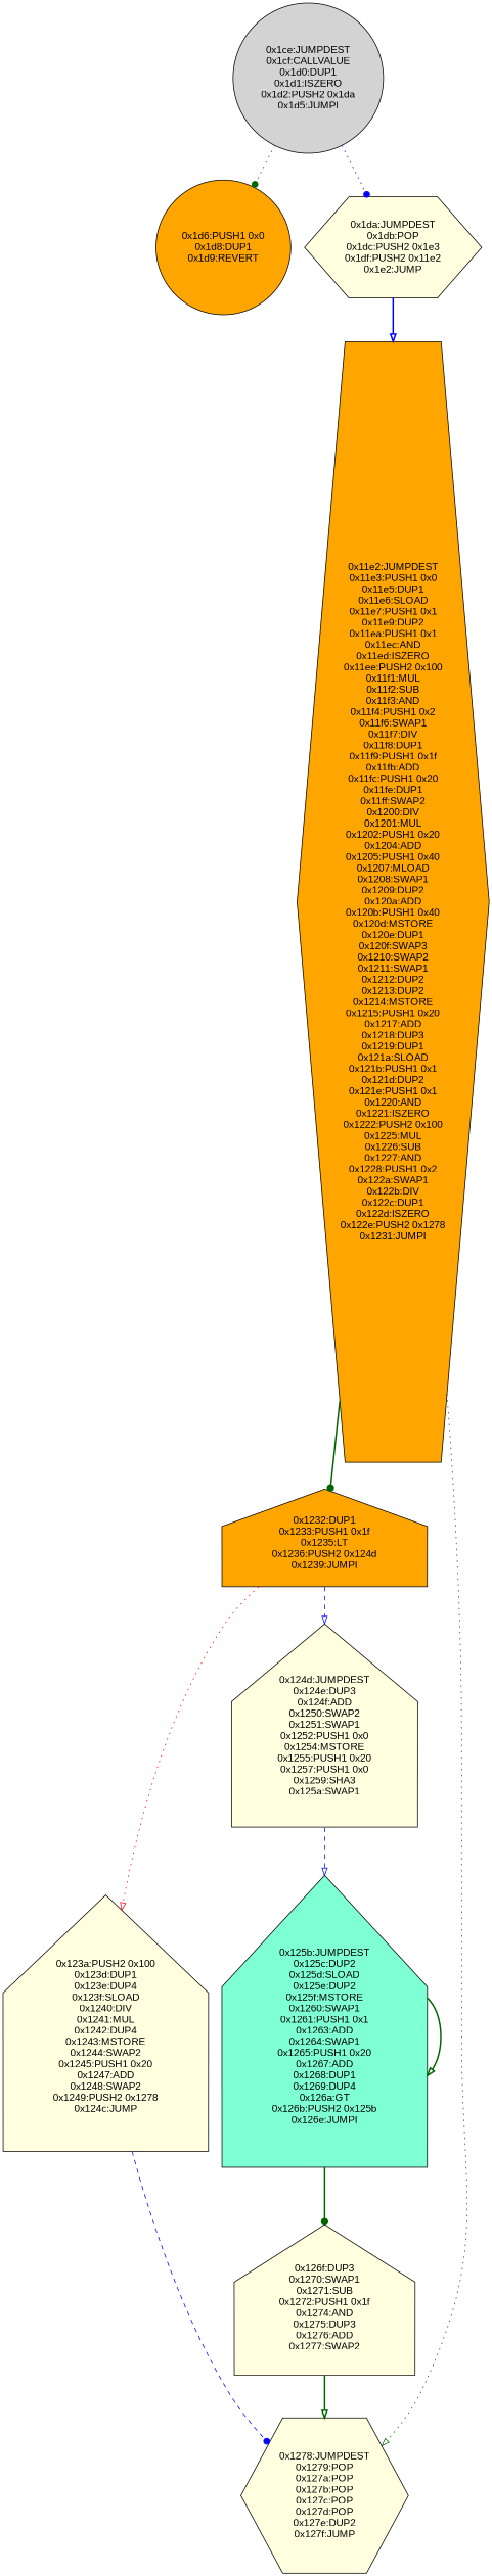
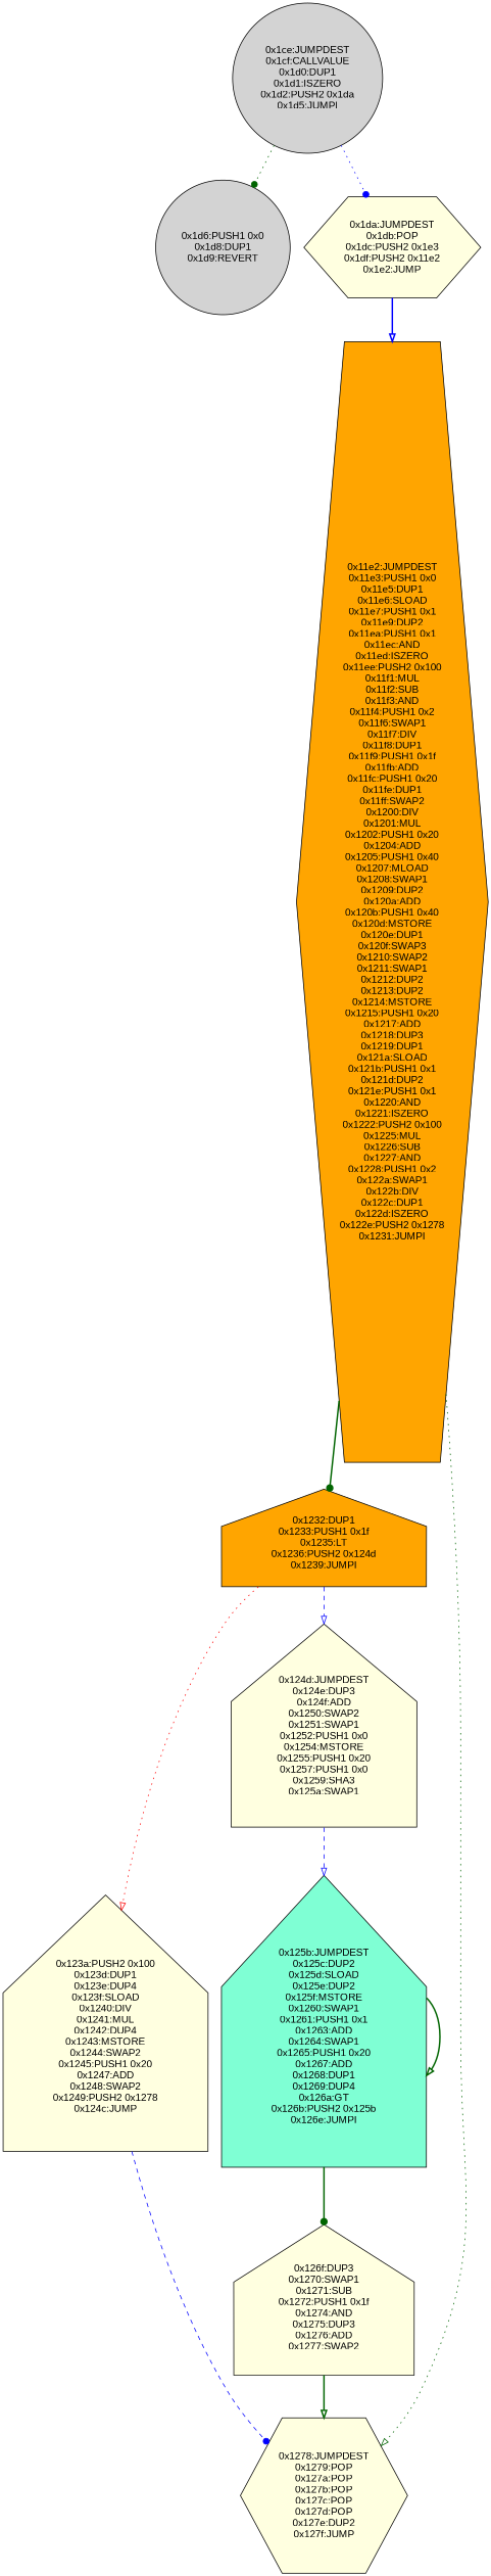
  digraph {
    fontname="Liberation Sans"
    node [style=filled fillcolor=lightyellow shape=house fontname="Liberation Sans"]
    edge [color=darkgreen style=bold arrowhead=onormal fontname="Liberation Sans"]
    n1 [label="0x1ce:JUMPDEST\n0x1cf:CALLVALUE\n0x1d0:DUP1\n0x1d1:ISZERO\n0x1d2:PUSH2 0x1da\n0x1d5:JUMPI" fillcolor=lightgrey shape=circle]
-   n2 [label="0x1d6:PUSH1 0x0\n0x1d8:DUP1\n0x1d9:REVERT" fillcolor=orange shape=circle]
+   n2 [label="0x1d6:PUSH1 0x0\n0x1d8:DUP1\n0x1d9:REVERT" fillcolor=lightgrey shape=circle]
    n3 [label="0x1da:JUMPDEST\n0x1db:POP\n0x1dc:PUSH2 0x1e3\n0x1df:PUSH2 0x11e2\n0x1e2:JUMP" shape=hexagon]
    n4 [label="0x11e2:JUMPDEST\n0x11e3:PUSH1 0x0\n0x11e5:DUP1\n0x11e6:SLOAD\n0x11e7:PUSH1 0x1\n0x11e9:DUP2\n0x11ea:PUSH1 0x1\n0x11ec:AND\n0x11ed:ISZERO\n0x11ee:PUSH2 0x100\n0x11f1:MUL\n0x11f2:SUB\n0x11f3:AND\n0x11f4:PUSH1 0x2\n0x11f6:SWAP1\n0x11f7:DIV\n0x11f8:DUP1\n0x11f9:PUSH1 0x1f\n0x11fb:ADD\n0x11fc:PUSH1 0x20\n0x11fe:DUP1\n0x11ff:SWAP2\n0x1200:DIV\n0x1201:MUL\n0x1202:PUSH1 0x20\n0x1204:ADD\n0x1205:PUSH1 0x40\n0x1207:MLOAD\n0x1208:SWAP1\n0x1209:DUP2\n0x120a:ADD\n0x120b:PUSH1 0x40\n0x120d:MSTORE\n0x120e:DUP1\n0x120f:SWAP3\n0x1210:SWAP2\n0x1211:SWAP1\n0x1212:DUP2\n0x1213:DUP2\n0x1214:MSTORE\n0x1215:PUSH1 0x20\n0x1217:ADD\n0x1218:DUP3\n0x1219:DUP1\n0x121a:SLOAD\n0x121b:PUSH1 0x1\n0x121d:DUP2\n0x121e:PUSH1 0x1\n0x1220:AND\n0x1221:ISZERO\n0x1222:PUSH2 0x100\n0x1225:MUL\n0x1226:SUB\n0x1227:AND\n0x1228:PUSH1 0x2\n0x122a:SWAP1\n0x122b:DIV\n0x122c:DUP1\n0x122d:ISZERO\n0x122e:PUSH2 0x1278\n0x1231:JUMPI" fillcolor=orange shape=hexagon]
    n5 [label="0x1232:DUP1\n0x1233:PUSH1 0x1f\n0x1235:LT\n0x1236:PUSH2 0x124d\n0x1239:JUMPI" fillcolor=orange]
    n6 [label="0x1278:JUMPDEST\n0x1279:POP\n0x127a:POP\n0x127b:POP\n0x127c:POP\n0x127d:POP\n0x127e:DUP2\n0x127f:JUMP" shape=hexagon]
    n7 [label="0x123a:PUSH2 0x100\n0x123d:DUP1\n0x123e:DUP4\n0x123f:SLOAD\n0x1240:DIV\n0x1241:MUL\n0x1242:DUP4\n0x1243:MSTORE\n0x1244:SWAP2\n0x1245:PUSH1 0x20\n0x1247:ADD\n0x1248:SWAP2\n0x1249:PUSH2 0x1278\n0x124c:JUMP"]
    n8 [label="0x124d:JUMPDEST\n0x124e:DUP3\n0x124f:ADD\n0x1250:SWAP2\n0x1251:SWAP1\n0x1252:PUSH1 0x0\n0x1254:MSTORE\n0x1255:PUSH1 0x20\n0x1257:PUSH1 0x0\n0x1259:SHA3\n0x125a:SWAP1"]
    n9 [label="0x125b:JUMPDEST\n0x125c:DUP2\n0x125d:SLOAD\n0x125e:DUP2\n0x125f:MSTORE\n0x1260:SWAP1\n0x1261:PUSH1 0x1\n0x1263:ADD\n0x1264:SWAP1\n0x1265:PUSH1 0x20\n0x1267:ADD\n0x1268:DUP1\n0x1269:DUP4\n0x126a:GT\n0x126b:PUSH2 0x125b\n0x126e:JUMPI" fillcolor=aquamarine]
    n10 [label="0x126f:DUP3\n0x1270:SWAP1\n0x1271:SUB\n0x1272:PUSH1 0x1f\n0x1274:AND\n0x1275:DUP3\n0x1276:ADD\n0x1277:SWAP2"]
    n1 -> n2 [style=dotted arrowhead=dot]
    n1 -> n3 [color=blue style=dotted arrowhead=dot]
    n3 -> n4 [color=blue]
    n4 -> n5 [arrowhead=dot]
    n4 -> n6 [style=dotted]
    n5 -> n7 [color=red style=dotted]
    n5 -> n8 [color=blue style=dashed]
    n7 -> n6 [color=blue style=dashed arrowhead=dot]
    n8 -> n9 [color=blue style=dashed]
    n9 -> n9
    n9 -> n10 [arrowhead=dot]
    n10 -> n6
  }
